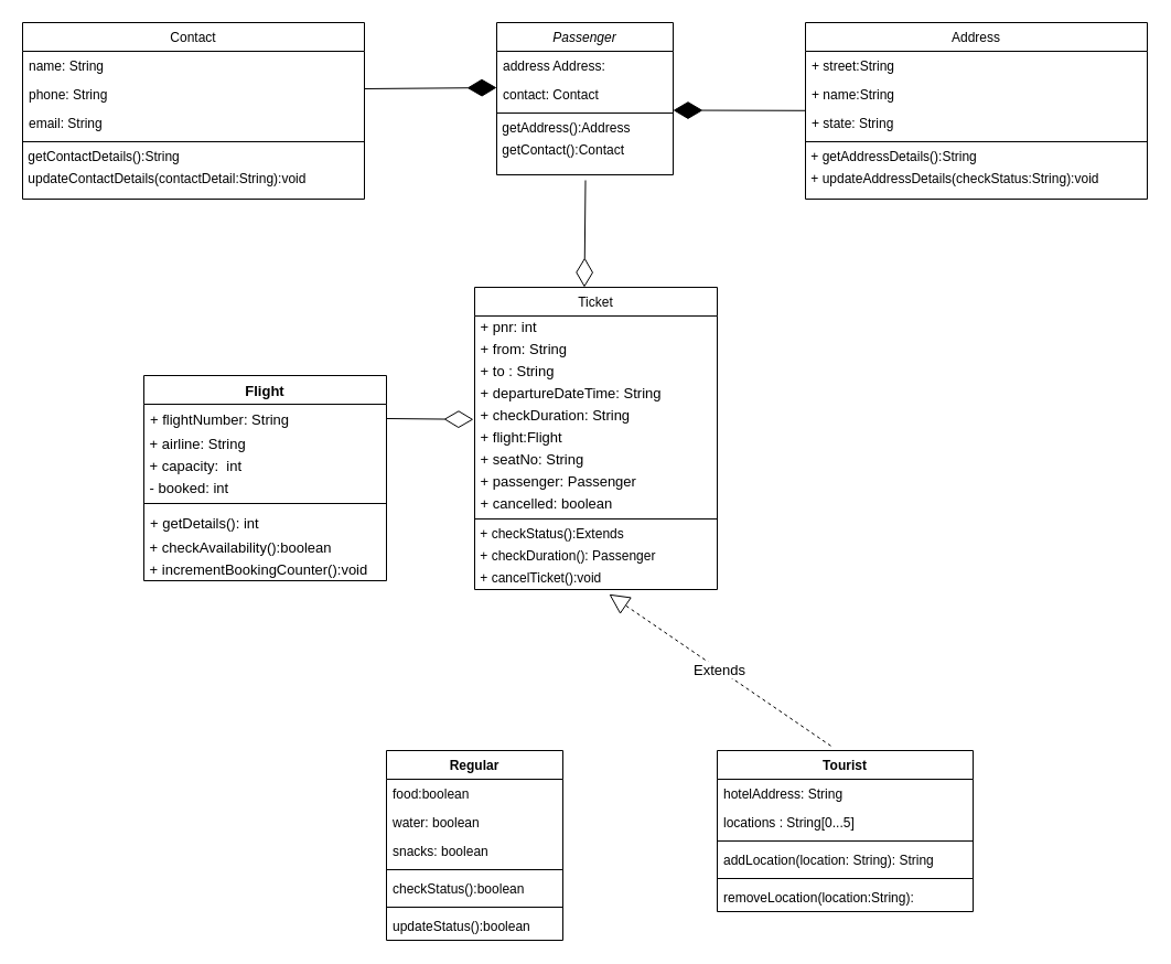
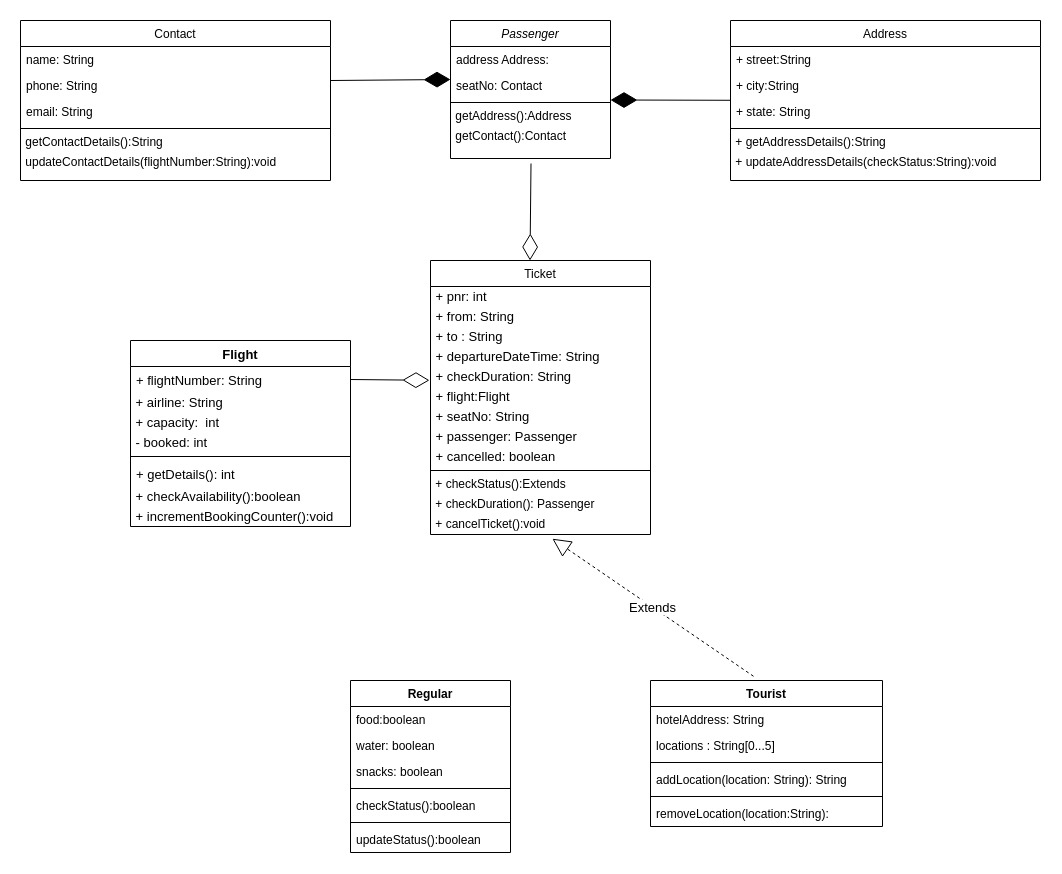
  <mxCell id="0" />
  <mxCell id="1" parent="0" />
  <mxCell id="2" value="Passenger" style="swimlane;fontStyle=2;align=center;verticalAlign=top;childLayout=stackLayout;horizontal=1;startSize=26;horizontalStack=0;resizeParent=1;resizeLast=0;collapsible=1;marginBottom=0;rounded=0;shadow=0;strokeWidth=1;" parent="1" vertex="1"><mxGeometry x="450" y="20" width="160" height="138" as="geometry"><mxRectangle x="230" y="140" width="160" height="26" as="alternateBounds" /></mxGeometry></mxCell>
  <mxCell id="3" value="address Address:" style="text;align=left;verticalAlign=top;spacingLeft=4;spacingRight=4;overflow=hidden;rotatable=0;points=[[0,0.5],[1,0.5]];portConstraint=eastwest;rounded=0;shadow=0;html=0;" parent="2" vertex="1"><mxGeometry y="26" width="160" height="26" as="geometry" /></mxCell>
- <mxCell id="4" value="contact: Contact" style="text;align=left;verticalAlign=top;spacingLeft=4;spacingRight=4;overflow=hidden;rotatable=0;points=[[0,0.5],[1,0.5]];portConstraint=eastwest;rounded=0;shadow=0;html=0;" parent="2" vertex="1"><mxGeometry y="52" width="160" height="26" as="geometry" /></mxCell>
+ <mxCell id="4" value="seatNo: Contact" style="text;align=left;verticalAlign=top;spacingLeft=4;spacingRight=4;overflow=hidden;rotatable=0;points=[[0,0.5],[1,0.5]];portConstraint=eastwest;rounded=0;shadow=0;html=0;" parent="2" vertex="1"><mxGeometry y="52" width="160" height="26" as="geometry" /></mxCell>
  <mxCell id="5" value="" style="line;html=1;strokeWidth=1;align=left;verticalAlign=middle;spacingTop=-1;spacingLeft=3;spacingRight=3;rotatable=0;labelPosition=right;points=[];portConstraint=eastwest;" parent="2" vertex="1"><mxGeometry y="78" width="160" height="8" as="geometry" /></mxCell>
  <mxCell id="6" value="&amp;nbsp;getAddress():Address" style="text;html=1;align=left;verticalAlign=middle;resizable=0;points=[];autosize=1;" vertex="1" parent="2"><mxGeometry y="86" width="160" height="20" as="geometry" /></mxCell>
  <mxCell id="7" value="&amp;nbsp;getContact():Contact" style="text;html=1;align=left;verticalAlign=middle;resizable=0;points=[];autosize=1;" vertex="1" parent="2"><mxGeometry y="106" width="160" height="20" as="geometry" /></mxCell>
  <mxCell id="8" value="Ticket" style="swimlane;fontStyle=0;align=center;verticalAlign=top;childLayout=stackLayout;horizontal=1;startSize=26;horizontalStack=0;resizeParent=1;resizeLast=0;collapsible=1;marginBottom=0;rounded=0;shadow=0;strokeWidth=1;" parent="1" vertex="1"><mxGeometry x="430" y="260" width="220" height="274" as="geometry"><mxRectangle x="340" y="380" width="170" height="26" as="alternateBounds" /></mxGeometry></mxCell>
  <mxCell id="9" value="&amp;nbsp;+ pnr: int" style="text;html=1;align=left;verticalAlign=middle;resizable=0;points=[];autosize=1;fontSize=13;" vertex="1" parent="8"><mxGeometry y="26" width="220" height="20" as="geometry" /></mxCell>
  <mxCell id="10" value="&amp;nbsp;+ from: String" style="text;html=1;align=left;verticalAlign=middle;resizable=0;points=[];autosize=1;fontSize=13;horizontal=1;" vertex="1" parent="8"><mxGeometry y="46" width="220" height="20" as="geometry" /></mxCell>
  <mxCell id="11" value="&amp;nbsp;+ to : String" style="text;html=1;align=left;verticalAlign=middle;resizable=0;points=[];autosize=1;fontSize=13;" vertex="1" parent="8"><mxGeometry y="66" width="220" height="20" as="geometry" /></mxCell>
  <mxCell id="12" value="&amp;nbsp;+ departureDateTime: String" style="text;html=1;align=left;verticalAlign=middle;resizable=0;points=[];autosize=1;fontSize=13;" vertex="1" parent="8"><mxGeometry y="86" width="220" height="20" as="geometry" /></mxCell>
  <mxCell id="13" value="&amp;nbsp;+ checkDuration: String" style="text;html=1;align=left;verticalAlign=middle;resizable=0;points=[];autosize=1;fontSize=13;" vertex="1" parent="8"><mxGeometry y="106" width="220" height="20" as="geometry" /></mxCell>
  <mxCell id="14" value="&amp;nbsp;+ flight:Flight" style="text;html=1;align=left;verticalAlign=middle;resizable=0;points=[];autosize=1;fontSize=13;" vertex="1" parent="8"><mxGeometry y="126" width="220" height="20" as="geometry" /></mxCell>
  <mxCell id="15" value="&amp;nbsp;+ seatNo: String" style="text;html=1;align=left;verticalAlign=middle;resizable=0;points=[];autosize=1;fontSize=13;" vertex="1" parent="8"><mxGeometry y="146" width="220" height="20" as="geometry" /></mxCell>
  <mxCell id="16" value="&amp;nbsp;+ passenger: Passenger" style="text;html=1;align=left;verticalAlign=middle;resizable=0;points=[];autosize=1;fontSize=13;" vertex="1" parent="8"><mxGeometry y="166" width="220" height="20" as="geometry" /></mxCell>
  <mxCell id="17" value="&amp;nbsp;+ cancelled: boolean" style="text;html=1;align=left;verticalAlign=middle;resizable=0;points=[];autosize=1;fontSize=13;" vertex="1" parent="8"><mxGeometry y="186" width="220" height="20" as="geometry" /></mxCell>
  <mxCell id="18" value="" style="line;html=1;strokeWidth=1;align=left;verticalAlign=middle;spacingTop=-1;spacingLeft=3;spacingRight=3;rotatable=0;labelPosition=right;points=[];portConstraint=eastwest;" parent="8" vertex="1"><mxGeometry y="206" width="220" height="8" as="geometry" /></mxCell>
  <mxCell id="19" value="&amp;nbsp;+ checkStatus():Extends" style="text;html=1;align=left;verticalAlign=middle;resizable=0;points=[];autosize=1;" vertex="1" parent="8"><mxGeometry y="214" width="220" height="20" as="geometry" /></mxCell>
  <mxCell id="20" value="&amp;nbsp;+ checkDuration(): Passenger" style="text;html=1;align=left;verticalAlign=middle;resizable=0;points=[];autosize=1;" vertex="1" parent="8"><mxGeometry y="234" width="220" height="20" as="geometry" /></mxCell>
  <mxCell id="21" value="&amp;nbsp;+ cancelTicket():void" style="text;html=1;align=left;verticalAlign=middle;resizable=0;points=[];autosize=1;" vertex="1" parent="8"><mxGeometry y="254" width="220" height="20" as="geometry" /></mxCell>
  <mxCell id="22" value="Address" style="swimlane;fontStyle=0;align=center;verticalAlign=top;childLayout=stackLayout;horizontal=1;startSize=26;horizontalStack=0;resizeParent=1;resizeLast=0;collapsible=1;marginBottom=0;rounded=0;shadow=0;strokeWidth=1;" parent="1" vertex="1"><mxGeometry x="730" y="20" width="310" height="160" as="geometry"><mxRectangle x="550" y="140" width="160" height="26" as="alternateBounds" /></mxGeometry></mxCell>
  <mxCell id="23" value="+ street:String" style="text;align=left;verticalAlign=top;spacingLeft=4;spacingRight=4;overflow=hidden;rotatable=0;points=[[0,0.5],[1,0.5]];portConstraint=eastwest;" parent="22" vertex="1"><mxGeometry y="26" width="310" height="26" as="geometry" /></mxCell>
- <mxCell id="24" value="+ name:String" style="text;align=left;verticalAlign=top;spacingLeft=4;spacingRight=4;overflow=hidden;rotatable=0;points=[[0,0.5],[1,0.5]];portConstraint=eastwest;rounded=0;shadow=0;html=0;" parent="22" vertex="1"><mxGeometry y="52" width="310" height="26" as="geometry" /></mxCell>
+ <mxCell id="24" value="+ city:String" style="text;align=left;verticalAlign=top;spacingLeft=4;spacingRight=4;overflow=hidden;rotatable=0;points=[[0,0.5],[1,0.5]];portConstraint=eastwest;rounded=0;shadow=0;html=0;" parent="22" vertex="1"><mxGeometry y="52" width="310" height="26" as="geometry" /></mxCell>
  <mxCell id="25" value="+ state: String" style="text;align=left;verticalAlign=top;spacingLeft=4;spacingRight=4;overflow=hidden;rotatable=0;points=[[0,0.5],[1,0.5]];portConstraint=eastwest;rounded=0;shadow=0;html=0;" parent="22" vertex="1"><mxGeometry y="78" width="310" height="26" as="geometry" /></mxCell>
  <mxCell id="26" value="" style="line;html=1;strokeWidth=1;align=left;verticalAlign=middle;spacingTop=-1;spacingLeft=3;spacingRight=3;rotatable=0;labelPosition=right;points=[];portConstraint=eastwest;" parent="22" vertex="1"><mxGeometry y="104" width="310" height="8" as="geometry" /></mxCell>
  <mxCell id="27" value="&amp;nbsp;+ getAddressDetails():String" style="text;html=1;align=left;verticalAlign=middle;resizable=0;points=[];autosize=1;" parent="22" vertex="1"><mxGeometry y="112" width="310" height="20" as="geometry" /></mxCell>
  <mxCell id="28" value="&amp;nbsp;+ updateAddressDetails(checkStatus:String):void" style="text;html=1;align=left;verticalAlign=middle;resizable=0;points=[];autosize=1;" parent="22" vertex="1"><mxGeometry y="132" width="310" height="20" as="geometry" /></mxCell>
  <mxCell id="29" value="Contact" style="swimlane;fontStyle=0;align=center;verticalAlign=top;childLayout=stackLayout;horizontal=1;startSize=26;horizontalStack=0;resizeParent=1;resizeLast=0;collapsible=1;marginBottom=0;rounded=0;shadow=0;strokeWidth=1;" parent="1" vertex="1"><mxGeometry x="20" y="20" width="310" height="160" as="geometry"><mxRectangle x="550" y="140" width="160" height="26" as="alternateBounds" /></mxGeometry></mxCell>
  <mxCell id="30" value="name: String" style="text;align=left;verticalAlign=top;spacingLeft=4;spacingRight=4;overflow=hidden;rotatable=0;points=[[0,0.5],[1,0.5]];portConstraint=eastwest;" parent="29" vertex="1"><mxGeometry y="26" width="310" height="26" as="geometry" /></mxCell>
  <mxCell id="31" value="phone: String" style="text;align=left;verticalAlign=top;spacingLeft=4;spacingRight=4;overflow=hidden;rotatable=0;points=[[0,0.5],[1,0.5]];portConstraint=eastwest;rounded=0;shadow=0;html=0;" parent="29" vertex="1"><mxGeometry y="52" width="310" height="26" as="geometry" /></mxCell>
  <mxCell id="32" value="email: String" style="text;align=left;verticalAlign=top;spacingLeft=4;spacingRight=4;overflow=hidden;rotatable=0;points=[[0,0.5],[1,0.5]];portConstraint=eastwest;rounded=0;shadow=0;html=0;" parent="29" vertex="1"><mxGeometry y="78" width="310" height="26" as="geometry" /></mxCell>
  <mxCell id="33" value="" style="line;html=1;strokeWidth=1;align=left;verticalAlign=middle;spacingTop=-1;spacingLeft=3;spacingRight=3;rotatable=0;labelPosition=right;points=[];portConstraint=eastwest;" parent="29" vertex="1"><mxGeometry y="104" width="310" height="8" as="geometry" /></mxCell>
  <mxCell id="34" value="&amp;nbsp;getContactDetails():String" style="text;html=1;align=left;verticalAlign=middle;resizable=0;points=[];autosize=1;" parent="29" vertex="1"><mxGeometry y="112" width="310" height="20" as="geometry" /></mxCell>
- <mxCell id="35" value="&amp;nbsp;updateContactDetails(contactDetail:String):void" style="text;html=1;align=left;verticalAlign=middle;resizable=0;points=[];autosize=1;" parent="29" vertex="1"><mxGeometry y="132" width="310" height="20" as="geometry" /></mxCell>
+ <mxCell id="35" value="&amp;nbsp;updateContactDetails(flightNumber:String):void" style="text;html=1;align=left;verticalAlign=middle;resizable=0;points=[];autosize=1;" parent="29" vertex="1"><mxGeometry y="132" width="310" height="20" as="geometry" /></mxCell>
  <mxCell id="36" value="Regular" style="swimlane;fontStyle=1;align=center;verticalAlign=top;childLayout=stackLayout;horizontal=1;startSize=26;horizontalStack=0;resizeParent=1;resizeParentMax=0;resizeLast=0;collapsible=1;marginBottom=0;" vertex="1" parent="1"><mxGeometry x="350" y="680" width="160" height="172" as="geometry" /></mxCell>
  <mxCell id="37" value="food:boolean" style="text;strokeColor=none;fillColor=none;align=left;verticalAlign=top;spacingLeft=4;spacingRight=4;overflow=hidden;rotatable=0;points=[[0,0.5],[1,0.5]];portConstraint=eastwest;" vertex="1" parent="36"><mxGeometry y="26" width="160" height="26" as="geometry" /></mxCell>
  <mxCell id="38" value="water: boolean" style="text;strokeColor=none;fillColor=none;align=left;verticalAlign=top;spacingLeft=4;spacingRight=4;overflow=hidden;rotatable=0;points=[[0,0.5],[1,0.5]];portConstraint=eastwest;" vertex="1" parent="36"><mxGeometry y="52" width="160" height="26" as="geometry" /></mxCell>
  <mxCell id="39" value="snacks: boolean" style="text;strokeColor=none;fillColor=none;align=left;verticalAlign=top;spacingLeft=4;spacingRight=4;overflow=hidden;rotatable=0;points=[[0,0.5],[1,0.5]];portConstraint=eastwest;" vertex="1" parent="36"><mxGeometry y="78" width="160" height="26" as="geometry" /></mxCell>
  <mxCell id="40" value="" style="line;strokeWidth=1;fillColor=none;align=left;verticalAlign=middle;spacingTop=-1;spacingLeft=3;spacingRight=3;rotatable=0;labelPosition=right;points=[];portConstraint=eastwest;" vertex="1" parent="36"><mxGeometry y="104" width="160" height="8" as="geometry" /></mxCell>
  <mxCell id="41" value="checkStatus():boolean" style="text;strokeColor=none;fillColor=none;align=left;verticalAlign=top;spacingLeft=4;spacingRight=4;overflow=hidden;rotatable=0;points=[[0,0.5],[1,0.5]];portConstraint=eastwest;" vertex="1" parent="36"><mxGeometry y="112" width="160" height="26" as="geometry" /></mxCell>
  <mxCell id="42" value="" style="line;strokeWidth=1;fillColor=none;align=left;verticalAlign=middle;spacingTop=-1;spacingLeft=3;spacingRight=3;rotatable=0;labelPosition=right;points=[];portConstraint=eastwest;" vertex="1" parent="36"><mxGeometry y="138" width="160" height="8" as="geometry" /></mxCell>
  <mxCell id="43" value="updateStatus():boolean" style="text;strokeColor=none;fillColor=none;align=left;verticalAlign=top;spacingLeft=4;spacingRight=4;overflow=hidden;rotatable=0;points=[[0,0.5],[1,0.5]];portConstraint=eastwest;" vertex="1" parent="36"><mxGeometry y="146" width="160" height="26" as="geometry" /></mxCell>
  <mxCell id="44" value="Tourist" style="swimlane;fontStyle=1;align=center;verticalAlign=top;childLayout=stackLayout;horizontal=1;startSize=26;horizontalStack=0;resizeParent=1;resizeParentMax=0;resizeLast=0;collapsible=1;marginBottom=0;" vertex="1" parent="1"><mxGeometry x="650" y="680" width="232" height="146" as="geometry" /></mxCell>
  <mxCell id="45" value="hotelAddress: String" style="text;strokeColor=none;fillColor=none;align=left;verticalAlign=top;spacingLeft=4;spacingRight=4;overflow=hidden;rotatable=0;points=[[0,0.5],[1,0.5]];portConstraint=eastwest;" vertex="1" parent="44"><mxGeometry y="26" width="232" height="26" as="geometry" /></mxCell>
  <mxCell id="46" value="locations : String[0...5]" style="text;strokeColor=none;fillColor=none;align=left;verticalAlign=top;spacingLeft=4;spacingRight=4;overflow=hidden;rotatable=0;points=[[0,0.5],[1,0.5]];portConstraint=eastwest;" vertex="1" parent="44"><mxGeometry y="52" width="232" height="26" as="geometry" /></mxCell>
  <mxCell id="47" value="" style="line;strokeWidth=1;fillColor=none;align=left;verticalAlign=middle;spacingTop=-1;spacingLeft=3;spacingRight=3;rotatable=0;labelPosition=right;points=[];portConstraint=eastwest;" vertex="1" parent="44"><mxGeometry y="78" width="232" height="8" as="geometry" /></mxCell>
  <mxCell id="48" value="addLocation(location: String): String" style="text;strokeColor=none;fillColor=none;align=left;verticalAlign=top;spacingLeft=4;spacingRight=4;overflow=hidden;rotatable=0;points=[[0,0.5],[1,0.5]];portConstraint=eastwest;" vertex="1" parent="44"><mxGeometry y="86" width="232" height="26" as="geometry" /></mxCell>
  <mxCell id="49" value="" style="line;strokeWidth=1;fillColor=none;align=left;verticalAlign=middle;spacingTop=-1;spacingLeft=3;spacingRight=3;rotatable=0;labelPosition=right;points=[];portConstraint=eastwest;" vertex="1" parent="44"><mxGeometry y="112" width="232" height="8" as="geometry" /></mxCell>
  <mxCell id="50" value="removeLocation(location:String): " style="text;strokeColor=none;fillColor=none;align=left;verticalAlign=top;spacingLeft=4;spacingRight=4;overflow=hidden;rotatable=0;points=[[0,0.5],[1,0.5]];portConstraint=eastwest;" vertex="1" parent="44"><mxGeometry y="120" width="232" height="26" as="geometry" /></mxCell>
  <mxCell id="51" value="" style="endArrow=diamondThin;endFill=1;endSize=24;html=1;fontSize=13;" edge="1" parent="1"><mxGeometry width="160" relative="1" as="geometry"><mxPoint x="330" y="80" as="sourcePoint" /><mxPoint x="450" y="79" as="targetPoint" /></mxGeometry></mxCell>
  <mxCell id="52" value="" style="endArrow=diamondThin;endFill=1;endSize=24;html=1;fontSize=13;exitX=-0.001;exitY=0.069;exitDx=0;exitDy=0;exitPerimeter=0;" edge="1" parent="1" source="25"><mxGeometry width="160" relative="1" as="geometry"><mxPoint x="700" y="99.5" as="sourcePoint" /><mxPoint x="610" y="99.5" as="targetPoint" /></mxGeometry></mxCell>
  <mxCell id="53" value="Flight" style="swimlane;fontStyle=1;align=center;verticalAlign=top;childLayout=stackLayout;horizontal=1;startSize=26;horizontalStack=0;resizeParent=1;resizeParentMax=0;resizeLast=0;collapsible=1;marginBottom=0;fontSize=13;" vertex="1" parent="1"><mxGeometry x="130" y="340" width="220" height="186" as="geometry" /></mxCell>
  <mxCell id="54" value="+ flightNumber: String" style="text;strokeColor=none;fillColor=none;align=left;verticalAlign=top;spacingLeft=4;spacingRight=4;overflow=hidden;rotatable=0;points=[[0,0.5],[1,0.5]];portConstraint=eastwest;fontSize=13;" vertex="1" parent="53"><mxGeometry y="26" width="220" height="26" as="geometry" /></mxCell>
  <mxCell id="55" value="&amp;nbsp;+ airline: String" style="text;html=1;align=left;verticalAlign=middle;resizable=0;points=[];autosize=1;fontSize=13;" vertex="1" parent="53"><mxGeometry y="52" width="220" height="20" as="geometry" /></mxCell>
  <mxCell id="56" value="&amp;nbsp;+ capacity:&amp;nbsp; int" style="text;html=1;align=left;verticalAlign=middle;resizable=0;points=[];autosize=1;fontSize=13;" vertex="1" parent="53"><mxGeometry y="72" width="220" height="20" as="geometry" /></mxCell>
  <mxCell id="57" value="&amp;nbsp;- booked: int" style="text;html=1;align=left;verticalAlign=middle;resizable=0;points=[];autosize=1;fontSize=13;" vertex="1" parent="53"><mxGeometry y="92" width="220" height="20" as="geometry" /></mxCell>
  <mxCell id="58" value="" style="line;strokeWidth=1;fillColor=none;align=left;verticalAlign=middle;spacingTop=-1;spacingLeft=3;spacingRight=3;rotatable=0;labelPosition=right;points=[];portConstraint=eastwest;" vertex="1" parent="53"><mxGeometry y="112" width="220" height="8" as="geometry" /></mxCell>
  <mxCell id="59" value="+ getDetails(): int" style="text;strokeColor=none;fillColor=none;align=left;verticalAlign=top;spacingLeft=4;spacingRight=4;overflow=hidden;rotatable=0;points=[[0,0.5],[1,0.5]];portConstraint=eastwest;fontSize=13;" vertex="1" parent="53"><mxGeometry y="120" width="220" height="26" as="geometry" /></mxCell>
  <mxCell id="60" value="&amp;nbsp;+ checkAvailability():boolean" style="text;html=1;align=left;verticalAlign=middle;resizable=0;points=[];autosize=1;fontSize=13;" vertex="1" parent="53"><mxGeometry y="146" width="220" height="20" as="geometry" /></mxCell>
  <mxCell id="61" value="&amp;nbsp;+ incrementBookingCounter():void" style="text;html=1;align=left;verticalAlign=middle;resizable=0;points=[];autosize=1;fontSize=13;" vertex="1" parent="53"><mxGeometry y="166" width="220" height="20" as="geometry" /></mxCell>
  <mxCell id="62" value="" style="endArrow=diamondThin;endFill=0;endSize=24;html=1;fontSize=13;exitX=1;exitY=0.5;exitDx=0;exitDy=0;entryX=-0.005;entryY=0.69;entryDx=0;entryDy=0;entryPerimeter=0;" edge="1" parent="1" source="54" target="13"><mxGeometry width="160" relative="1" as="geometry"><mxPoint x="410" y="390" as="sourcePoint" /><mxPoint x="570" y="390" as="targetPoint" /></mxGeometry></mxCell>
  <mxCell id="63" value="Extends" style="endArrow=block;endSize=16;endFill=0;html=1;fontSize=13;exitX=0.444;exitY=-0.029;exitDx=0;exitDy=0;exitPerimeter=0;entryX=0.554;entryY=1.21;entryDx=0;entryDy=0;entryPerimeter=0;dashed=1;" edge="1" parent="1" source="44" target="21"><mxGeometry width="160" relative="1" as="geometry"><mxPoint x="410" y="550" as="sourcePoint" /><mxPoint x="610" y="510" as="targetPoint" /></mxGeometry></mxCell>
  <mxCell id="64" value="" style="endArrow=diamondThin;endFill=0;endSize=24;html=1;fontSize=13;" edge="1" parent="1"><mxGeometry width="160" relative="1" as="geometry"><mxPoint x="530.5" y="163" as="sourcePoint" /><mxPoint x="529.5" y="260" as="targetPoint" /></mxGeometry></mxCell>
